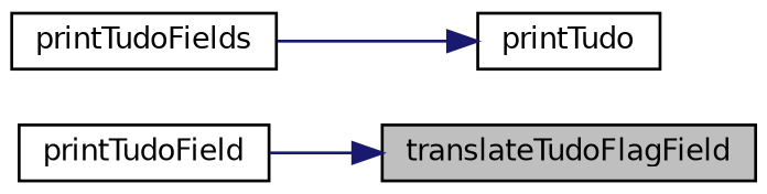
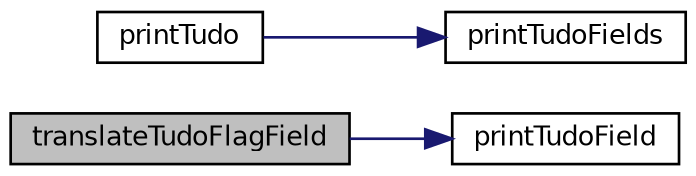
  digraph {
    rankdir=RL
    node [color=black fillcolor=white fontname=Helvetica fontsize=10 shape=record style=filled]
    edge [color=midnightblue dir=back fontname=Helvetica fontsize=10 labelfontname=Helvetica labelfontsize=10 style=solid]
    n1 [fillcolor=grey75 fontcolor=black height=0.2 label=translateTudoFlagField width=0.4]
    n2 [height=0.2 label=printTudoField width=0.4]
    n3 [height=0.2 label=printTudoFields width=0.4]
    n4 [height=0.2 label=printTudo width=0.4]
-   n1 -> n2
-   n4 -> n3
+   n2 -> n1
+   n3 -> n4
  }
